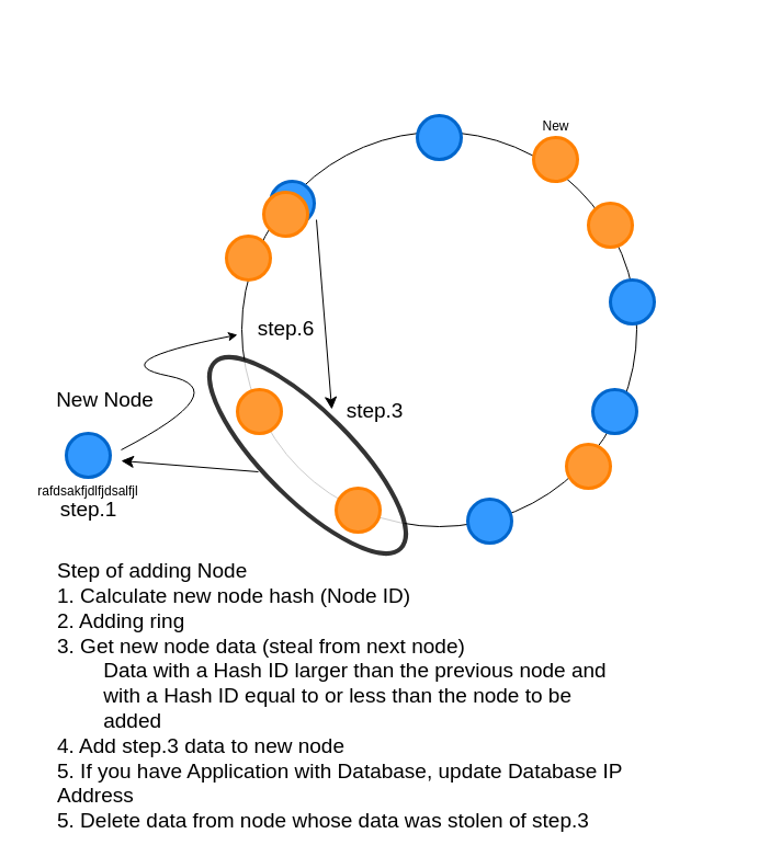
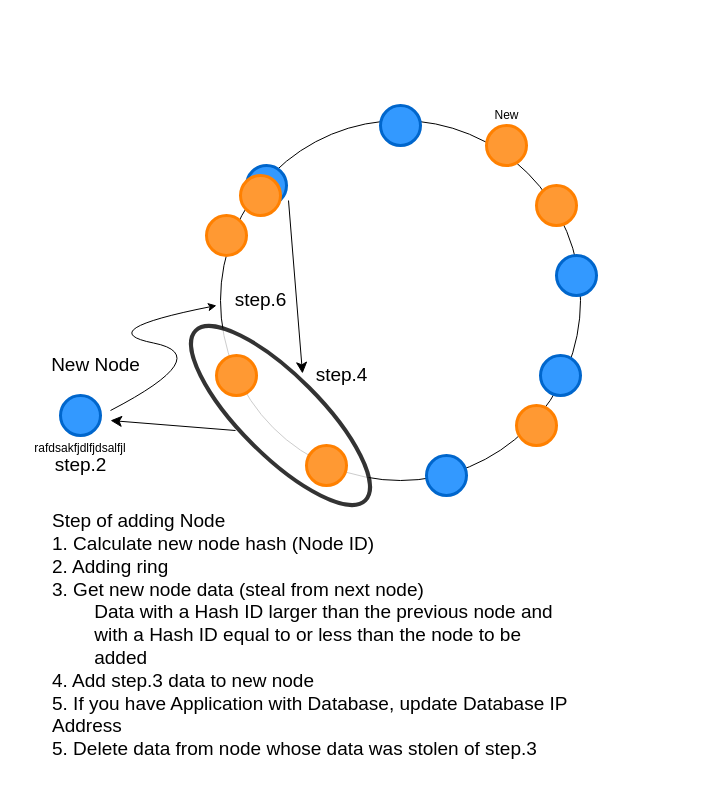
  <mxCell id="0" />
  <mxCell id="1" parent="0" />
  <mxCell id="2" value="" style="rounded=0;whiteSpace=wrap;html=1;sketch=0;fontColor=#5AA9E6;fillColor=#FFFFFF;strokeColor=none;" parent="1" vertex="1"><mxGeometry x="20" y="20" width="660" height="750" as="geometry" /></mxCell>
  <mxCell id="3" value="" style="ellipse;whiteSpace=wrap;html=1;aspect=fixed;" parent="1" vertex="1"><mxGeometry x="220" y="120" width="360" height="360" as="geometry" /></mxCell>
  <mxCell id="4" value="" style="ellipse;whiteSpace=wrap;html=1;aspect=fixed;strokeWidth=3;strokeColor=#FF8000;fillColor=#FF9933;" parent="1" vertex="1"><mxGeometry x="486" y="125" width="40" height="40" as="geometry" /></mxCell>
  <mxCell id="5" value="" style="ellipse;whiteSpace=wrap;html=1;aspect=fixed;strokeWidth=3;strokeColor=#FF8000;fillColor=#FF9933;" parent="1" vertex="1"><mxGeometry x="536" y="185" width="40" height="40" as="geometry" /></mxCell>
  <mxCell id="6" value="" style="ellipse;whiteSpace=wrap;html=1;aspect=fixed;strokeWidth=3;strokeColor=#FF8000;fillColor=#FF9933;" parent="1" vertex="1"><mxGeometry x="206" y="215" width="40" height="40" as="geometry" /></mxCell>
  <mxCell id="7" value="" style="ellipse;whiteSpace=wrap;html=1;fontSize=19;align=left;rotation=45;opacity=80;strokeWidth=4;" parent="1" vertex="1"><mxGeometry x="160" y="375" width="240" height="80" as="geometry" /></mxCell>
  <mxCell id="8" value="" style="ellipse;whiteSpace=wrap;html=1;aspect=fixed;strokeWidth=3;strokeColor=#FF8000;fillColor=#FF9933;" parent="1" vertex="1"><mxGeometry x="216" y="355" width="40" height="40" as="geometry" /></mxCell>
  <mxCell id="9" value="" style="ellipse;whiteSpace=wrap;html=1;aspect=fixed;strokeWidth=3;strokeColor=#FF8000;fillColor=#FF9933;" parent="1" vertex="1"><mxGeometry x="516" y="405" width="40" height="40" as="geometry" /></mxCell>
  <mxCell id="10" value="" style="ellipse;whiteSpace=wrap;html=1;aspect=fixed;strokeWidth=3;strokeColor=#FF8000;fillColor=#FF9933;" parent="1" vertex="1"><mxGeometry x="306" y="445" width="40" height="40" as="geometry" /></mxCell>
  <mxCell id="11" value="" style="ellipse;whiteSpace=wrap;html=1;aspect=fixed;strokeWidth=3;fillColor=#3399FF;strokeColor=#0066CC;" parent="1" vertex="1"><mxGeometry x="380" y="105" width="40" height="40" as="geometry" /></mxCell>
  <mxCell id="12" value="" style="ellipse;whiteSpace=wrap;html=1;aspect=fixed;strokeWidth=3;fillColor=#3399FF;strokeColor=#0066CC;" parent="1" vertex="1"><mxGeometry x="556" y="255" width="40" height="40" as="geometry" /></mxCell>
  <mxCell id="13" value="" style="ellipse;whiteSpace=wrap;html=1;aspect=fixed;strokeWidth=3;fillColor=#3399FF;strokeColor=#0066CC;" parent="1" vertex="1"><mxGeometry x="540" y="355" width="40" height="40" as="geometry" /></mxCell>
  <mxCell id="14" value="" style="ellipse;whiteSpace=wrap;html=1;aspect=fixed;strokeWidth=3;fillColor=#3399FF;strokeColor=#0066CC;" parent="1" vertex="1"><mxGeometry x="426" y="455" width="40" height="40" as="geometry" /></mxCell>
  <mxCell id="15" value="" style="ellipse;whiteSpace=wrap;html=1;aspect=fixed;strokeWidth=3;fillColor=#3399FF;strokeColor=#0066CC;" parent="1" vertex="1"><mxGeometry x="246" y="165" width="40" height="40" as="geometry" /></mxCell>
  <mxCell id="16" value="New" style="text;html=1;align=center;verticalAlign=middle;resizable=0;points=[];autosize=1;strokeColor=none;" parent="1" vertex="1"><mxGeometry x="486" y="105" width="40" height="20" as="geometry" /></mxCell>
  <mxCell id="17" value="" style="ellipse;whiteSpace=wrap;html=1;aspect=fixed;strokeWidth=3;strokeColor=#FF8000;fillColor=#FF9933;" parent="1" vertex="1"><mxGeometry x="240" y="175" width="40" height="40" as="geometry" /></mxCell>
  <mxCell id="18" value="" style="ellipse;whiteSpace=wrap;html=1;aspect=fixed;strokeWidth=3;fillColor=#3399FF;strokeColor=#0066CC;" parent="1" vertex="1"><mxGeometry x="60" y="395" width="40" height="40" as="geometry" /></mxCell>
  <mxCell id="19" value="" style="curved=1;endArrow=classic;html=1;" parent="1" edge="1"><mxGeometry width="50" height="50" relative="1" as="geometry"><mxPoint x="110" y="410" as="sourcePoint" /><mxPoint x="216" y="305" as="targetPoint" /><Array as="points"><mxPoint x="216" y="355" /><mxPoint x="90" y="330" /></Array></mxGeometry></mxCell>
  <mxCell id="20" value="New Node" style="text;html=1;align=center;verticalAlign=middle;resizable=0;points=[];autosize=1;strokeColor=none;fontSize=19;" parent="1" vertex="1"><mxGeometry x="45" y="350" width="100" height="30" as="geometry" /></mxCell>
  <mxCell id="21" value="&lt;div&gt;Step of adding Node&lt;/div&gt;&lt;div&gt;1. Calculate new node hash (Node ID)&lt;/div&gt;&lt;div&gt;2. Adding ring&lt;/div&gt;&lt;div&gt;3. Get new node data (steal from next node)&lt;/div&gt;&lt;div&gt;&lt;span&gt;&#09;&lt;/span&gt;&lt;span class=&quot;VIiyi&quot; lang=&quot;en&quot;&gt;&lt;span class=&quot;JLqJ4b ChMk0b&quot;&gt;&lt;span&gt;　&lt;span style=&quot;white-space: pre&quot;&gt;&#09;&lt;/span&gt;Data with a Hash ID larger than the &lt;span style=&quot;white-space: pre&quot;&gt;&lt;/span&gt;previous node and &lt;span style=&quot;white-space: pre&quot;&gt;&#09;&lt;/span&gt;with a Hash ID equal &lt;span style=&quot;white-space: pre&quot;&gt;&lt;/span&gt;to or less than the node to be &lt;span style=&quot;white-space: pre&quot;&gt;&#09;&lt;/span&gt;added&lt;/span&gt;&lt;/span&gt;&lt;/span&gt;&lt;/div&gt;&lt;div&gt;&lt;span class=&quot;VIiyi&quot; lang=&quot;en&quot;&gt;&lt;span class=&quot;JLqJ4b ChMk0b&quot;&gt;&lt;span&gt;4. Add step.3 data to new node&lt;/span&gt;&lt;/span&gt;&lt;/span&gt;&lt;/div&gt;&lt;div&gt;&lt;span class=&quot;VIiyi&quot; lang=&quot;en&quot;&gt;&lt;span class=&quot;JLqJ4b ChMk0b&quot;&gt;&lt;span&gt;5. If you have Application with Database, update Database IP Address&lt;br&gt;&lt;/span&gt;&lt;/span&gt;&lt;/span&gt;&lt;/div&gt;&lt;div&gt;&lt;span class=&quot;VIiyi&quot; lang=&quot;en&quot;&gt;&lt;span class=&quot;JLqJ4b ChMk0b&quot;&gt;&lt;span&gt;5. Delete data from node whose data was stolen of step.3 &lt;br&gt;&lt;/span&gt;&lt;/span&gt;&lt;/span&gt;&lt;span class=&quot;zEswK&quot;&gt;&lt;/span&gt;&lt;/div&gt;" style="text;html=1;strokeColor=none;fillColor=none;align=left;verticalAlign=middle;whiteSpace=wrap;rounded=0;fontSize=19;" parent="1" vertex="1"><mxGeometry x="50" y="540" width="535.5" height="190" as="geometry" /></mxCell>
  <mxCell id="22" value="&lt;div&gt;rafdsakfjdlfjdsalfjl&lt;/div&gt;&lt;div&gt;&lt;br&gt;&lt;/div&gt;" style="text;html=1;strokeColor=none;fillColor=none;align=center;verticalAlign=middle;whiteSpace=wrap;rounded=0;" parent="1" vertex="1"><mxGeometry x="60" y="445" width="40" height="20" as="geometry" /></mxCell>
  <mxCell id="23" value="step.6" style="text;html=1;align=center;verticalAlign=middle;resizable=0;points=[];autosize=1;strokeColor=none;fontSize=19;" parent="1" vertex="1"><mxGeometry x="225" y="285" width="70" height="30" as="geometry" /></mxCell>
- <mxCell id="24" value="step.1" style="text;html=1;align=center;verticalAlign=middle;resizable=0;points=[];autosize=1;strokeColor=none;fontSize=19;" parent="1" vertex="1"><mxGeometry x="45" y="450" width="70" height="30" as="geometry" /></mxCell>
- <mxCell id="25" value="step.3" style="text;html=1;align=center;verticalAlign=middle;resizable=0;points=[];autosize=1;strokeColor=none;fontSize=19;" parent="1" vertex="1"><mxGeometry x="306" y="360" width="70" height="30" as="geometry" /></mxCell>
+ <mxCell id="24" value="step.2" style="text;html=1;align=center;verticalAlign=middle;resizable=0;points=[];autosize=1;strokeColor=none;fontSize=19;" parent="1" vertex="1"><mxGeometry x="45" y="450" width="70" height="30" as="geometry" /></mxCell>
+ <mxCell id="25" value="step.4" style="text;html=1;align=center;verticalAlign=middle;resizable=0;points=[];autosize=1;strokeColor=none;fontSize=19;" parent="1" vertex="1"><mxGeometry x="306" y="360" width="70" height="30" as="geometry" /></mxCell>
  <mxCell id="26" value="" style="endArrow=classic;html=1;fontSize=19;endSize=9;" parent="1" edge="1"><mxGeometry width="50" height="50" relative="1" as="geometry"><mxPoint x="235" y="430" as="sourcePoint" /><mxPoint x="110" y="420" as="targetPoint" /></mxGeometry></mxCell>
  <mxCell id="27" value="" style="endArrow=classic;html=1;fontSize=19;endSize=9;entryX=0.441;entryY=-0.066;entryDx=0;entryDy=0;entryPerimeter=0;" parent="1" target="7" edge="1"><mxGeometry width="50" height="50" relative="1" as="geometry"><mxPoint x="288" y="200" as="sourcePoint" /><mxPoint x="163.5" y="185" as="targetPoint" /></mxGeometry></mxCell>
